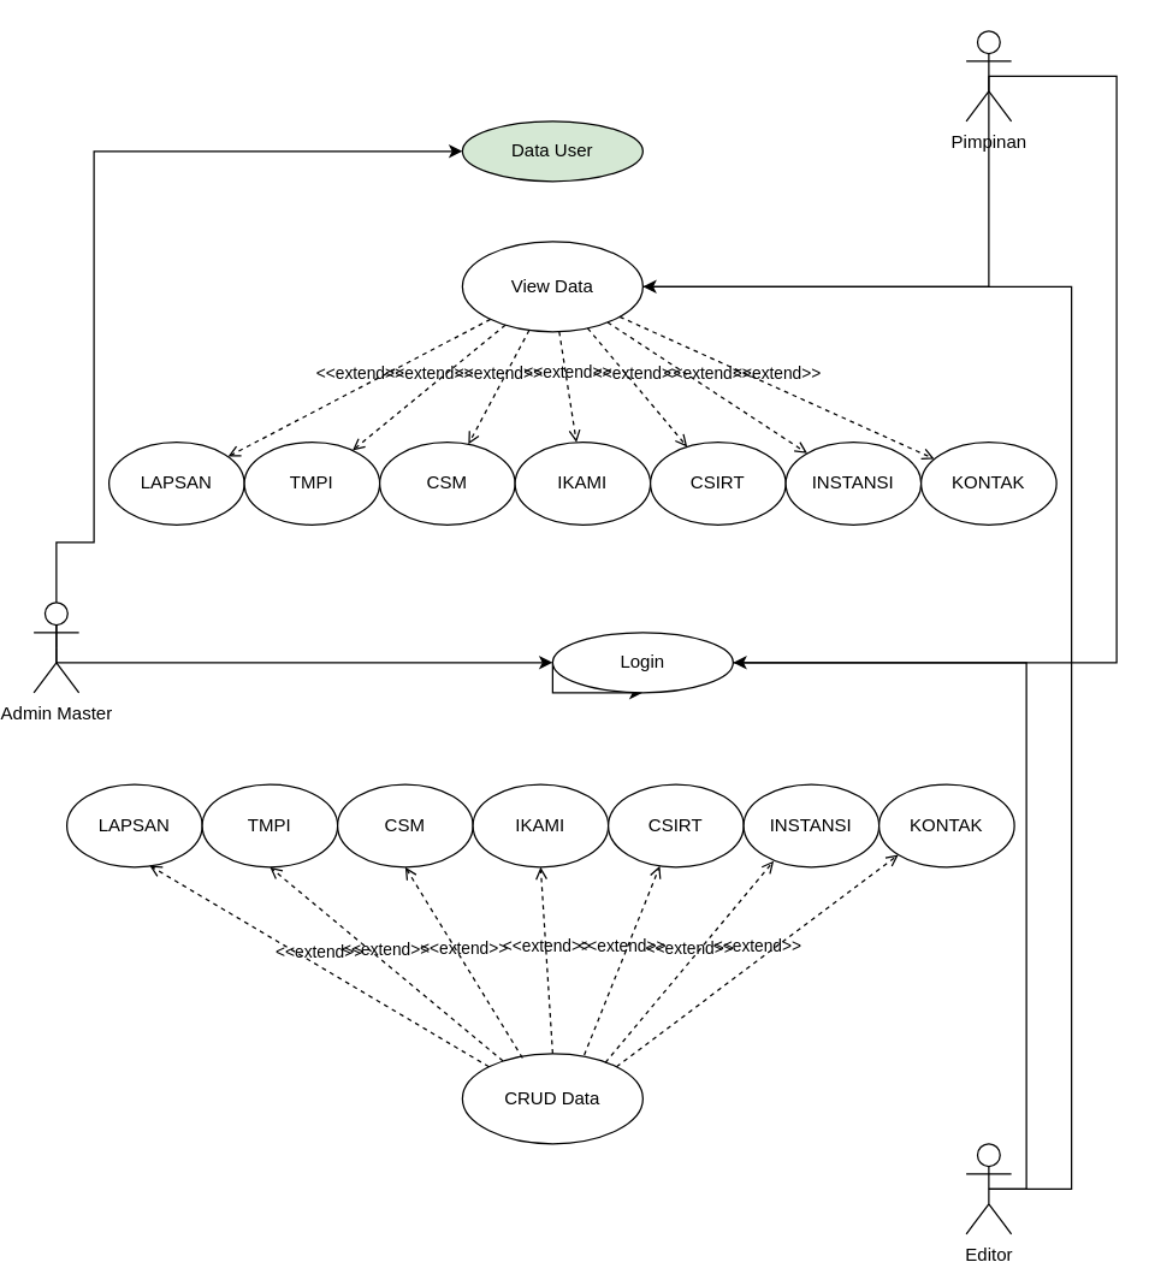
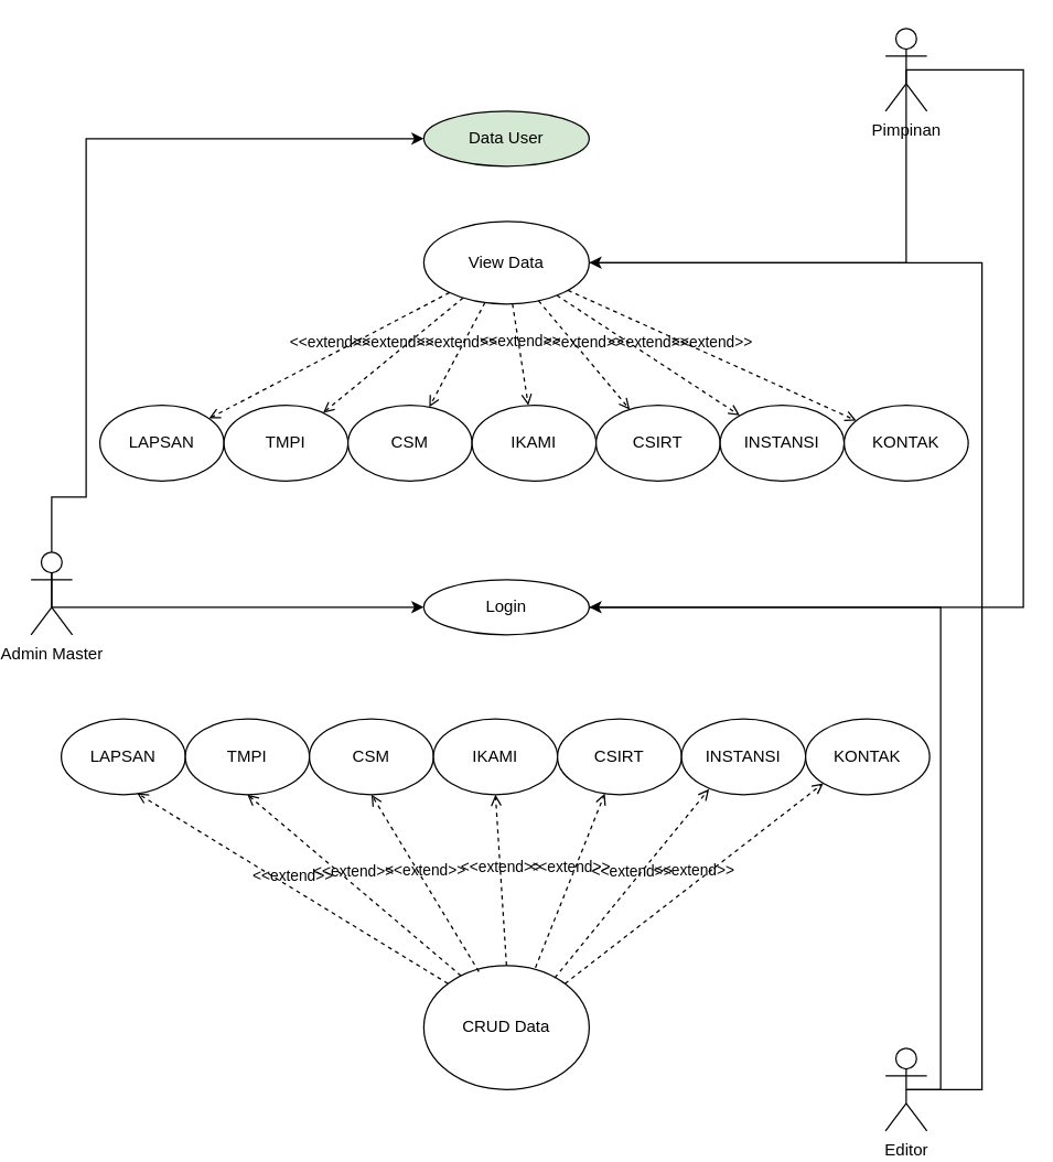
  <mxCell id="0" />
  <mxCell id="1" parent="0" />
  <mxCell id="2" style="edgeStyle=orthogonalEdgeStyle;rounded=0;orthogonalLoop=1;jettySize=auto;html=1;exitX=0.5;exitY=0.5;exitDx=0;exitDy=0;exitPerimeter=0;" edge="1" parent="1" source="4" target="12"><mxGeometry relative="1" as="geometry"><Array as="points"><mxPoint x="740" y="50" /><mxPoint x="740" y="440" /></Array></mxGeometry></mxCell>
  <mxCell id="3" style="edgeStyle=orthogonalEdgeStyle;rounded=0;orthogonalLoop=1;jettySize=auto;html=1;exitX=0.5;exitY=0.5;exitDx=0;exitDy=0;exitPerimeter=0;entryX=0.5;entryY=0;entryDx=0;entryDy=0;" edge="1" parent="1" source="4" target="14"><mxGeometry relative="1" as="geometry"><Array as="points"><mxPoint x="655" y="190" /><mxPoint x="365" y="190" /></Array></mxGeometry></mxCell>
  <mxCell id="4" value="Pimpinan" style="shape=umlActor;verticalLabelPosition=bottom;verticalAlign=top;html=1;outlineConnect=0;" parent="1" vertex="1"><mxGeometry x="640" y="20" width="30" height="60" as="geometry" /></mxCell>
  <mxCell id="5" style="edgeStyle=orthogonalEdgeStyle;rounded=0;orthogonalLoop=1;jettySize=auto;html=1;exitX=0.5;exitY=0.5;exitDx=0;exitDy=0;exitPerimeter=0;" edge="1" parent="1" source="7" target="11"><mxGeometry relative="1" as="geometry"><Array as="points"><mxPoint x="35" y="360" /><mxPoint x="60" y="360" /><mxPoint x="60" y="100" /></Array></mxGeometry></mxCell>
  <mxCell id="6" style="edgeStyle=orthogonalEdgeStyle;rounded=0;orthogonalLoop=1;jettySize=auto;html=1;exitX=0.5;exitY=0.5;exitDx=0;exitDy=0;exitPerimeter=0;" edge="1" parent="1" source="7" target="12"><mxGeometry relative="1" as="geometry"><Array as="points"><mxPoint x="35" y="440" /></Array></mxGeometry></mxCell>
  <mxCell id="7" value="Admin Master" style="shape=umlActor;verticalLabelPosition=bottom;verticalAlign=top;html=1;outlineConnect=0;" parent="1" vertex="1"><mxGeometry x="20" y="400" width="30" height="60" as="geometry" /></mxCell>
  <mxCell id="8" style="edgeStyle=orthogonalEdgeStyle;rounded=0;orthogonalLoop=1;jettySize=auto;html=1;exitX=0.5;exitY=0.5;exitDx=0;exitDy=0;exitPerimeter=0;entryX=0.5;entryY=1;entryDx=0;entryDy=0;" edge="1" parent="1" source="10" target="12"><mxGeometry relative="1" as="geometry"><Array as="points"><mxPoint x="680" y="790" /><mxPoint x="680" y="440" /><mxPoint x="365" y="440" /></Array></mxGeometry></mxCell>
  <mxCell id="9" style="edgeStyle=orthogonalEdgeStyle;rounded=0;orthogonalLoop=1;jettySize=auto;html=1;exitX=0.5;exitY=0.5;exitDx=0;exitDy=0;exitPerimeter=0;" edge="1" parent="1" source="10" target="14"><mxGeometry relative="1" as="geometry"><Array as="points"><mxPoint x="710" y="790" /><mxPoint x="710" y="190" /></Array></mxGeometry></mxCell>
  <mxCell id="10" value="Editor" style="shape=umlActor;verticalLabelPosition=bottom;verticalAlign=top;html=1;outlineConnect=0;" parent="1" vertex="1"><mxGeometry x="640" y="760" width="30" height="60" as="geometry" /></mxCell>
  <mxCell id="11" value="Data User" style="ellipse;whiteSpace=wrap;html=1;fillColor=#d5e8d4;" parent="1" vertex="1"><mxGeometry x="305" y="80" width="120" height="40" as="geometry" /></mxCell>
- <mxCell id="12" value="Login" style="ellipse;whiteSpace=wrap;html=1;" parent="1" vertex="1"><mxGeometry x="365" y="420" width="120" height="40" as="geometry" /></mxCell>
- <mxCell id="13" value="CRUD Data" style="ellipse;whiteSpace=wrap;html=1;" vertex="1" parent="1"><mxGeometry x="305" y="700" width="120" height="60" as="geometry" /></mxCell>
+ <mxCell id="12" value="Login" style="ellipse;whiteSpace=wrap;html=1;" parent="1" vertex="1"><mxGeometry x="305" y="420" width="120" height="40" as="geometry" /></mxCell>
+ <mxCell id="13" value="CRUD Data" style="ellipse;whiteSpace=wrap;html=1;" vertex="1" parent="1"><mxGeometry x="305" y="700" width="120" height="90" as="geometry" /></mxCell>
  <mxCell id="14" value="View Data" style="ellipse;whiteSpace=wrap;html=1;" vertex="1" parent="1"><mxGeometry x="305" y="160" width="120" height="60" as="geometry" /></mxCell>
  <mxCell id="15" value="LAPSAN" style="ellipse;whiteSpace=wrap;html=1;" vertex="1" parent="1"><mxGeometry x="70" y="293.5" width="90" height="55" as="geometry" /></mxCell>
  <mxCell id="16" value="TMPI" style="ellipse;whiteSpace=wrap;html=1;" vertex="1" parent="1"><mxGeometry x="160" y="293.5" width="90" height="55" as="geometry" /></mxCell>
  <mxCell id="17" value="CSM" style="ellipse;whiteSpace=wrap;html=1;" vertex="1" parent="1"><mxGeometry x="250" y="293.5" width="90" height="55" as="geometry" /></mxCell>
  <mxCell id="18" value="IKAMI" style="ellipse;whiteSpace=wrap;html=1;" vertex="1" parent="1"><mxGeometry x="340" y="293.5" width="90" height="55" as="geometry" /></mxCell>
  <mxCell id="19" value="CSIRT" style="ellipse;whiteSpace=wrap;html=1;" vertex="1" parent="1"><mxGeometry x="430" y="293.5" width="90" height="55" as="geometry" /></mxCell>
  <mxCell id="20" value="INSTANSI" style="ellipse;whiteSpace=wrap;html=1;" vertex="1" parent="1"><mxGeometry x="520" y="293.5" width="90" height="55" as="geometry" /></mxCell>
  <mxCell id="21" value="KONTAK" style="ellipse;whiteSpace=wrap;html=1;" vertex="1" parent="1"><mxGeometry x="610" y="293.5" width="90" height="55" as="geometry" /></mxCell>
  <mxCell id="22" value="&amp;lt;&amp;lt;extend&amp;gt;&amp;gt;" style="html=1;verticalAlign=bottom;labelBackgroundColor=none;endArrow=open;endFill=0;dashed=1;rounded=0;" edge="1" parent="1" source="14" target="17"><mxGeometry width="160" relative="1" as="geometry"><mxPoint x="280" y="380" as="sourcePoint" /><mxPoint x="440" y="380" as="targetPoint" /></mxGeometry></mxCell>
  <mxCell id="23" value="&amp;lt;&amp;lt;extend&amp;gt;&amp;gt;" style="html=1;verticalAlign=bottom;labelBackgroundColor=none;endArrow=open;endFill=0;dashed=1;rounded=0;" edge="1" parent="1" source="14" target="18"><mxGeometry width="160" relative="1" as="geometry"><mxPoint x="280" y="380" as="sourcePoint" /><mxPoint x="440" y="380" as="targetPoint" /></mxGeometry></mxCell>
  <mxCell id="24" value="&amp;lt;&amp;lt;extend&amp;gt;&amp;gt;" style="html=1;verticalAlign=bottom;labelBackgroundColor=none;endArrow=open;endFill=0;dashed=1;rounded=0;" edge="1" parent="1" source="14" target="19"><mxGeometry width="160" relative="1" as="geometry"><mxPoint x="280" y="380" as="sourcePoint" /><mxPoint x="440" y="380" as="targetPoint" /></mxGeometry></mxCell>
  <mxCell id="25" value="&amp;lt;&amp;lt;extend&amp;gt;&amp;gt;" style="html=1;verticalAlign=bottom;labelBackgroundColor=none;endArrow=open;endFill=0;dashed=1;rounded=0;" edge="1" parent="1" source="14" target="20"><mxGeometry width="160" relative="1" as="geometry"><mxPoint x="280" y="380" as="sourcePoint" /><mxPoint x="440" y="380" as="targetPoint" /></mxGeometry></mxCell>
  <mxCell id="26" value="&amp;lt;&amp;lt;extend&amp;gt;&amp;gt;" style="html=1;verticalAlign=bottom;labelBackgroundColor=none;endArrow=open;endFill=0;dashed=1;rounded=0;" edge="1" parent="1" source="14" target="21"><mxGeometry width="160" relative="1" as="geometry"><mxPoint x="280" y="380" as="sourcePoint" /><mxPoint x="440" y="380" as="targetPoint" /></mxGeometry></mxCell>
  <mxCell id="27" value="&amp;lt;&amp;lt;extend&amp;gt;&amp;gt;" style="html=1;verticalAlign=bottom;labelBackgroundColor=none;endArrow=open;endFill=0;dashed=1;rounded=0;" edge="1" parent="1" source="14" target="16"><mxGeometry width="160" relative="1" as="geometry"><mxPoint x="280" y="380" as="sourcePoint" /><mxPoint x="440" y="380" as="targetPoint" /></mxGeometry></mxCell>
  <mxCell id="28" value="&amp;lt;&amp;lt;extend&amp;gt;&amp;gt;" style="html=1;verticalAlign=bottom;labelBackgroundColor=none;endArrow=open;endFill=0;dashed=1;rounded=0;" edge="1" parent="1" source="14" target="15"><mxGeometry width="160" relative="1" as="geometry"><mxPoint x="280" y="380" as="sourcePoint" /><mxPoint x="440" y="380" as="targetPoint" /></mxGeometry></mxCell>
  <mxCell id="29" value="LAPSAN" style="ellipse;whiteSpace=wrap;html=1;" vertex="1" parent="1"><mxGeometry x="42" y="521" width="90" height="55" as="geometry" /></mxCell>
  <mxCell id="30" value="TMPI" style="ellipse;whiteSpace=wrap;html=1;" vertex="1" parent="1"><mxGeometry x="132" y="521" width="90" height="55" as="geometry" /></mxCell>
  <mxCell id="31" value="CSM" style="ellipse;whiteSpace=wrap;html=1;" vertex="1" parent="1"><mxGeometry x="222" y="521" width="90" height="55" as="geometry" /></mxCell>
  <mxCell id="32" value="IKAMI" style="ellipse;whiteSpace=wrap;html=1;" vertex="1" parent="1"><mxGeometry x="312" y="521" width="90" height="55" as="geometry" /></mxCell>
  <mxCell id="33" value="CSIRT" style="ellipse;whiteSpace=wrap;html=1;" vertex="1" parent="1"><mxGeometry x="402" y="521" width="90" height="55" as="geometry" /></mxCell>
  <mxCell id="34" value="INSTANSI" style="ellipse;whiteSpace=wrap;html=1;" vertex="1" parent="1"><mxGeometry x="492" y="521" width="90" height="55" as="geometry" /></mxCell>
  <mxCell id="35" value="KONTAK" style="ellipse;whiteSpace=wrap;html=1;" vertex="1" parent="1"><mxGeometry x="582" y="521" width="90" height="55" as="geometry" /></mxCell>
  <mxCell id="36" value="&amp;lt;&amp;lt;extend&amp;gt;&amp;gt;" style="html=1;verticalAlign=bottom;labelBackgroundColor=none;endArrow=open;endFill=0;dashed=1;rounded=0;exitX=0;exitY=0;exitDx=0;exitDy=0;entryX=0.611;entryY=0.982;entryDx=0;entryDy=0;entryPerimeter=0;" edge="1" parent="1" source="13" target="29"><mxGeometry width="160" relative="1" as="geometry"><mxPoint x="280" y="480" as="sourcePoint" /><mxPoint x="100" y="580" as="targetPoint" /></mxGeometry></mxCell>
  <mxCell id="37" value="&amp;lt;&amp;lt;extend&amp;gt;&amp;gt;" style="html=1;verticalAlign=bottom;labelBackgroundColor=none;endArrow=open;endFill=0;dashed=1;rounded=0;entryX=0.5;entryY=1;entryDx=0;entryDy=0;exitX=0.225;exitY=0.083;exitDx=0;exitDy=0;exitPerimeter=0;" edge="1" parent="1" source="13" target="30"><mxGeometry width="160" relative="1" as="geometry"><mxPoint x="340" y="710" as="sourcePoint" /><mxPoint x="440" y="480" as="targetPoint" /></mxGeometry></mxCell>
  <mxCell id="38" value="&amp;lt;&amp;lt;extend&amp;gt;&amp;gt;" style="html=1;verticalAlign=bottom;labelBackgroundColor=none;endArrow=open;endFill=0;dashed=1;rounded=0;exitX=0.333;exitY=0.05;exitDx=0;exitDy=0;exitPerimeter=0;entryX=0.5;entryY=1;entryDx=0;entryDy=0;" edge="1" parent="1" source="13" target="31"><mxGeometry width="160" relative="1" as="geometry"><mxPoint x="280" y="480" as="sourcePoint" /><mxPoint x="440" y="480" as="targetPoint" /></mxGeometry></mxCell>
  <mxCell id="39" value="&amp;lt;&amp;lt;extend&amp;gt;&amp;gt;" style="html=1;verticalAlign=bottom;labelBackgroundColor=none;endArrow=open;endFill=0;dashed=1;rounded=0;exitX=0.5;exitY=0;exitDx=0;exitDy=0;entryX=0.5;entryY=1;entryDx=0;entryDy=0;" edge="1" parent="1" source="13" target="32"><mxGeometry width="160" relative="1" as="geometry"><mxPoint x="280" y="480" as="sourcePoint" /><mxPoint x="440" y="480" as="targetPoint" /></mxGeometry></mxCell>
  <mxCell id="40" value="&amp;lt;&amp;lt;extend&amp;gt;&amp;gt;" style="html=1;verticalAlign=bottom;labelBackgroundColor=none;endArrow=open;endFill=0;dashed=1;rounded=0;exitX=0.675;exitY=0.017;exitDx=0;exitDy=0;exitPerimeter=0;" edge="1" parent="1" source="13" target="33"><mxGeometry width="160" relative="1" as="geometry"><mxPoint x="280" y="480" as="sourcePoint" /><mxPoint x="440" y="480" as="targetPoint" /></mxGeometry></mxCell>
  <mxCell id="41" value="&amp;lt;&amp;lt;extend&amp;gt;&amp;gt;" style="html=1;verticalAlign=bottom;labelBackgroundColor=none;endArrow=open;endFill=0;dashed=1;rounded=0;exitX=0.792;exitY=0.1;exitDx=0;exitDy=0;entryX=0.222;entryY=0.927;entryDx=0;entryDy=0;entryPerimeter=0;exitPerimeter=0;" edge="1" parent="1" source="13" target="34"><mxGeometry width="160" relative="1" as="geometry"><mxPoint x="280" y="480" as="sourcePoint" /><mxPoint x="440" y="480" as="targetPoint" /></mxGeometry></mxCell>
  <mxCell id="42" value="&amp;lt;&amp;lt;extend&amp;gt;&amp;gt;" style="html=1;verticalAlign=bottom;labelBackgroundColor=none;endArrow=open;endFill=0;dashed=1;rounded=0;exitX=1;exitY=0;exitDx=0;exitDy=0;entryX=0;entryY=1;entryDx=0;entryDy=0;" edge="1" parent="1" source="13" target="35"><mxGeometry width="160" relative="1" as="geometry"><mxPoint x="280" y="480" as="sourcePoint" /><mxPoint x="440" y="480" as="targetPoint" /></mxGeometry></mxCell>
